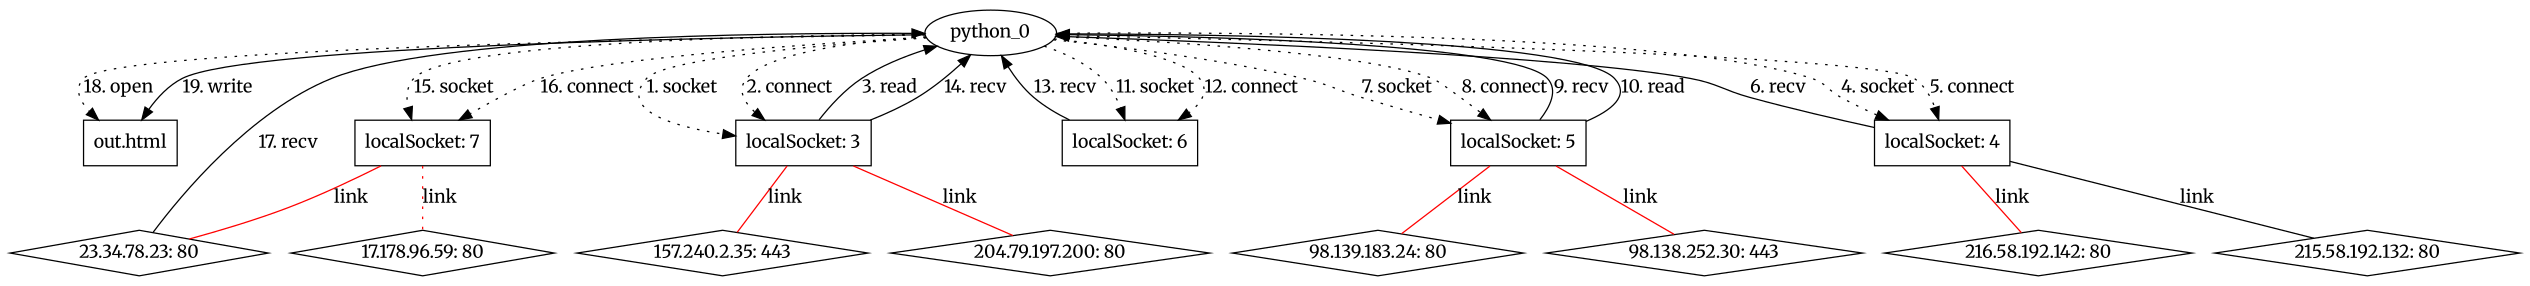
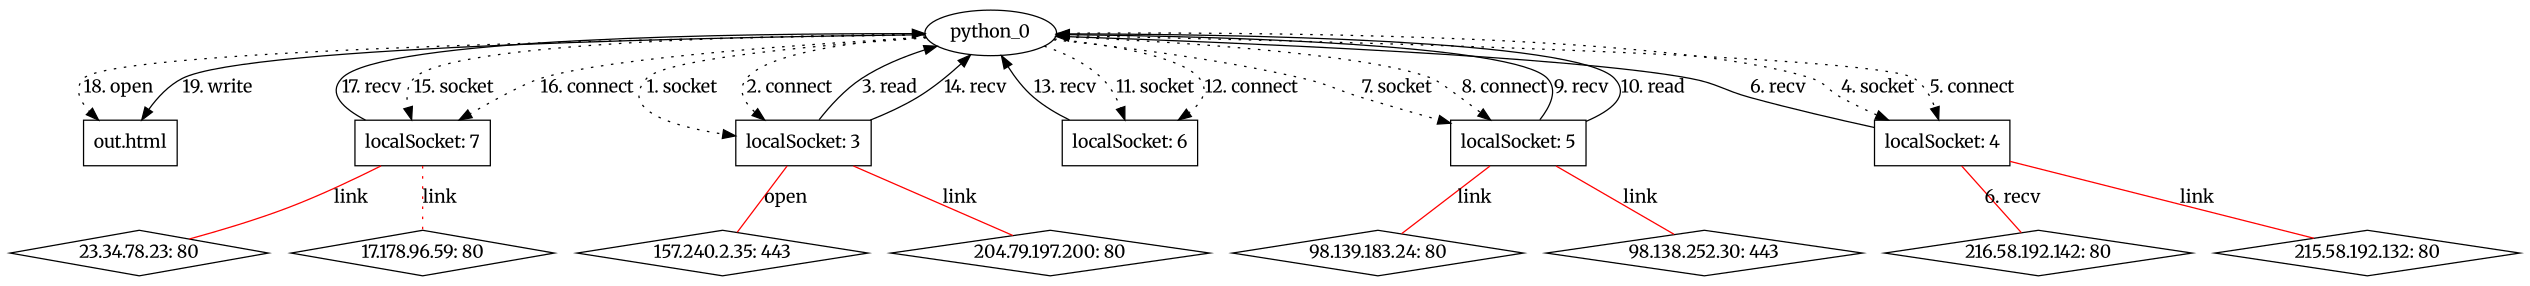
  digraph {
    fontname=Merriweather
    node [fontname=Merriweather shape=diamond]
    edge [fontname=Merriweather]
    n1 [label=python_0 shape=""]
    "out.html" [shape=box]
    "localSocket: 7" [shape=box]
    "localSocket: 3" [shape=box]
    "localSocket: 6" [shape=box]
    "localSocket: 5" [shape=box]
    "localSocket: 4" [shape=box]
    "23.34.78.23: 80"
    "17.178.96.59: 80"
    "204.79.197.200: 80"
    "157.240.2.35: 443"
    "98.138.252.30: 443"
    "98.139.183.24: 80"
    n14 [label="215.58.192.132: 80"]
    "216.58.192.142: 80"
    n1 -> "out.html" [label="18. open" style=dotted]
    n1 -> "out.html" [label="19. write"]
    n1 -> "localSocket: 7" [label="15. socket" style=dotted]
    n1 -> "localSocket: 7" [label="16. connect" style=dotted]
    n1 -> "localSocket: 3" [label="1. socket" style=dotted]
    n1 -> "localSocket: 3" [label="2. connect" style=dotted]
    n1 -> "localSocket: 6" [label="11. socket" style=dotted]
    n1 -> "localSocket: 6" [label="12. connect" style=dotted]
    n1 -> "localSocket: 5" [label="7. socket" style=dotted]
    n1 -> "localSocket: 5" [label="8. connect" style=dotted]
    n1 -> "localSocket: 4" [label="4. socket" style=dotted]
    n1 -> "localSocket: 4" [label="5. connect" style=dotted]
-   "23.34.78.23: 80" -> n1 [label="17. recv"]
+   "localSocket: 7" -> n1 [label="17. recv"]
    "localSocket: 7" -> "23.34.78.23: 80" [color=red dir=none label=link]
    "localSocket: 7" -> "17.178.96.59: 80" [color=red dir=none label=link style=dotted]
    "localSocket: 3" -> n1 [label="3. read"]
    "localSocket: 3" -> n1 [label="14. recv"]
    "localSocket: 3" -> "204.79.197.200: 80" [color=red dir=none label=link]
-   "localSocket: 3" -> "157.240.2.35: 443" [color=red dir=none label=link]
+   "localSocket: 3" -> "157.240.2.35: 443" [color=red dir=none label=open]
    "localSocket: 6" -> n1 [label="13. recv"]
    "localSocket: 5" -> n1 [label="9. recv"]
    "localSocket: 5" -> n1 [label="10. read"]
    "localSocket: 5" -> "98.138.252.30: 443" [color=red dir=none label=link]
    "localSocket: 5" -> "98.139.183.24: 80" [color=red dir=none label=link]
    "localSocket: 4" -> n1 [label="6. recv"]
-   "localSocket: 4" -> n14 [color=black dir=none label=link]
-   "localSocket: 4" -> "216.58.192.142: 80" [color=red dir=none label=link]
+   "localSocket: 4" -> n14 [color=red dir=none label=link]
+   "localSocket: 4" -> "216.58.192.142: 80" [color=red dir=none label="6. recv"]
  }
